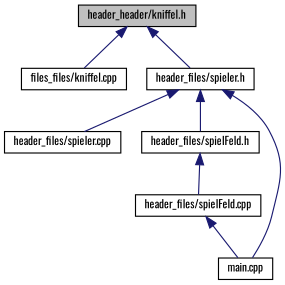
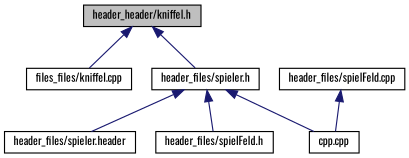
  digraph {
    fontname=Oswald
    node [color=black fillcolor=white fontname=Oswald fontsize=10 shape=record style=filled]
    edge [color=midnightblue dir=back fontname=Oswald fontsize=10 labelfontname=Helvetica labelfontsize=10 style=solid]
    n1 [fillcolor=grey75 fontcolor=black height=0.2 label="header_header/kniffel.h" width=0.4]
    n2 [height=0.2 label="files_files/kniffel.cpp" width=0.4]
    n3 [height=0.2 label="header_files/spieler.h" width=0.4]
-   n4 [height=0.2 label="header_files/spieler.cpp" width=0.4]
+   n4 [height=0.2 label="header_files/spieler.header" width=0.4]
    n5 [height=0.2 label="header_files/spielFeld.h" width=0.4]
-   n6 [height=0.2 label="main.cpp" width=0.4]
+   n6 [height=0.2 label="cpp.cpp" width=0.4]
    n7 [height=0.2 label="header_files/spielFeld.cpp" width=0.4]
    n1 -> n2
    n1 -> n3
    n3 -> n4
    n3 -> n5
    n3 -> n6
-   n5 -> n7
    n7 -> n6
  }
